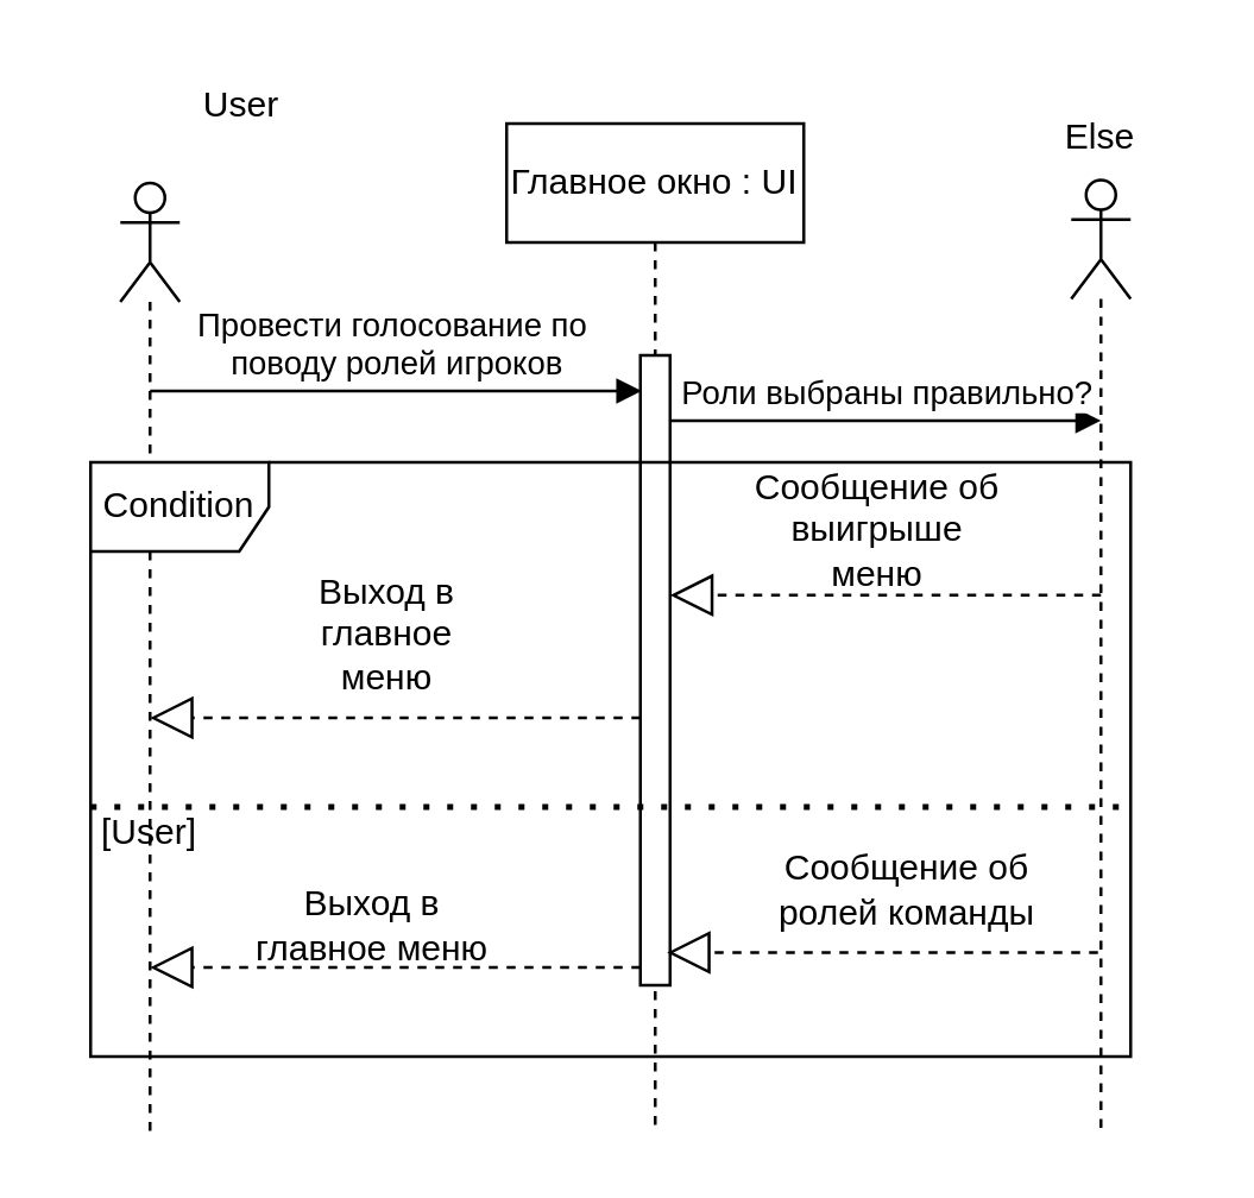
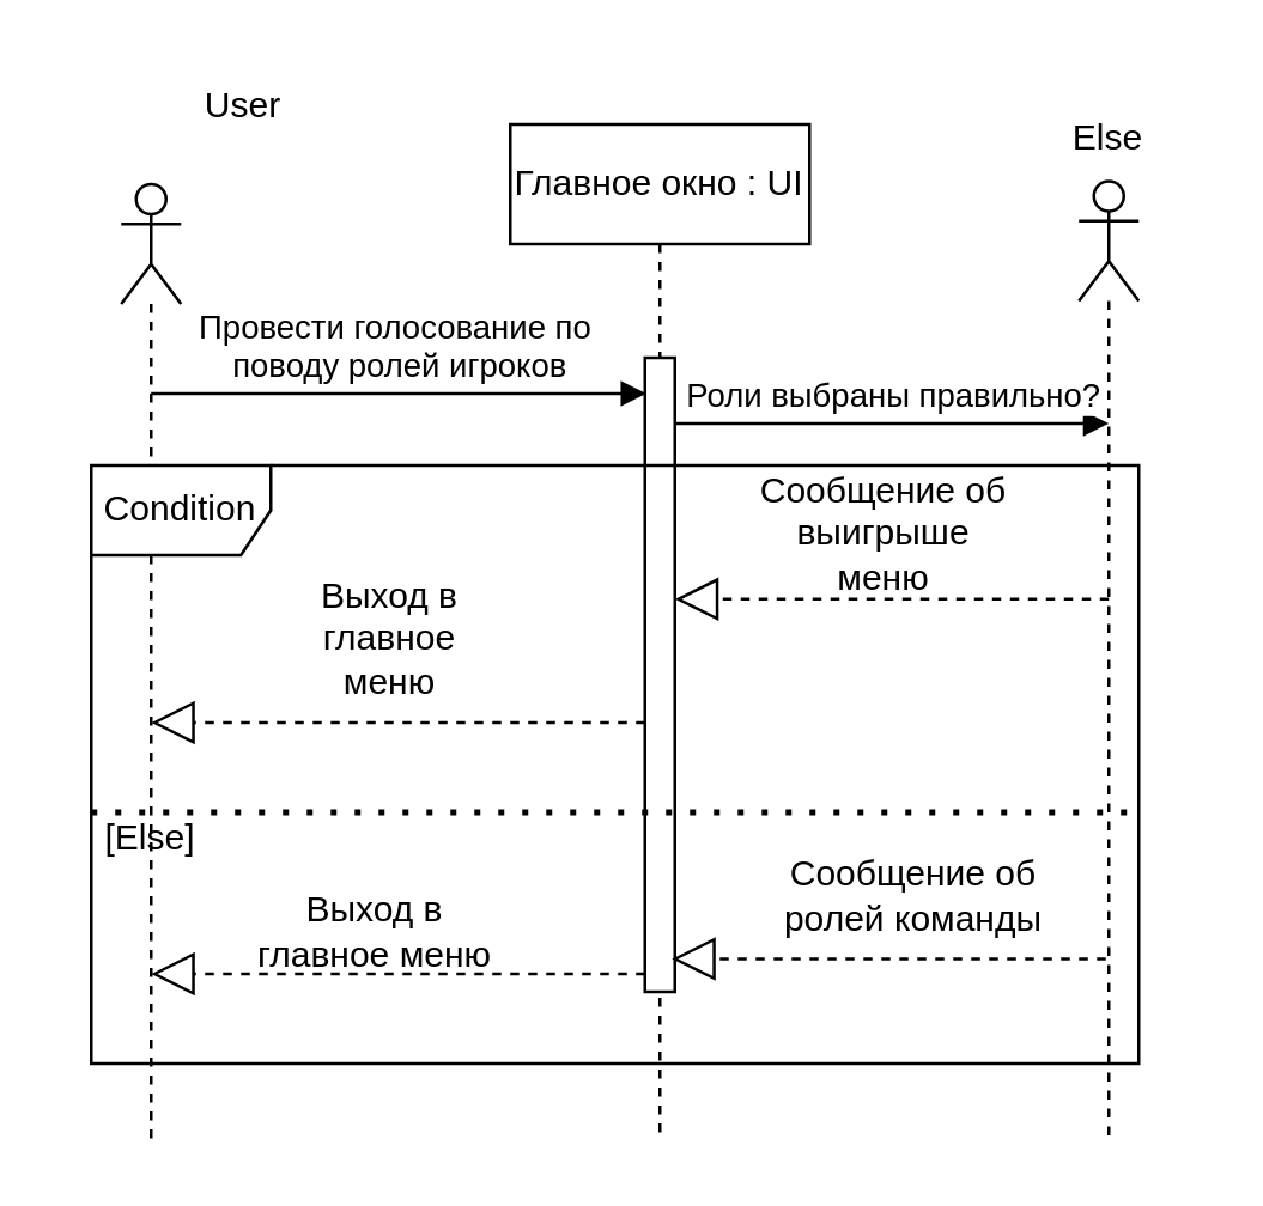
  <mxCell id="0" />
  <mxCell id="1" parent="0" />
  <mxCell id="2" value="Главное окно : UI" style="shape=umlLifeline;perimeter=lifelinePerimeter;whiteSpace=wrap;html=1;container=1;collapsible=0;recursiveResize=0;outlineConnect=0;" vertex="1" parent="1"><mxGeometry x="170" y="41" width="100" height="340" as="geometry" /></mxCell>
  <mxCell id="3" value="" style="html=1;points=[];perimeter=orthogonalPerimeter;" vertex="1" parent="2"><mxGeometry x="45" y="78" width="10" height="212" as="geometry" /></mxCell>
  <mxCell id="4" value="Провести голосование по&amp;nbsp;&lt;br&gt;поводу ролей игроков" style="html=1;verticalAlign=bottom;endArrow=block;rounded=0;strokeColor=default;" edge="1" parent="2"><mxGeometry relative="1" as="geometry"><mxPoint x="-120" y="90" as="sourcePoint" /><mxPoint x="45.5" y="90" as="targetPoint" /></mxGeometry></mxCell>
  <mxCell id="5" value="" style="shape=umlLifeline;participant=umlActor;perimeter=lifelinePerimeter;whiteSpace=wrap;html=1;container=1;collapsible=0;recursiveResize=0;verticalAlign=top;spacingTop=36;outlineConnect=0;" vertex="1" parent="1"><mxGeometry x="40" y="61" width="20" height="320" as="geometry" /></mxCell>
  <mxCell id="6" value="User" style="text;html=1;strokeColor=none;fillColor=none;align=center;verticalAlign=middle;whiteSpace=wrap;rounded=0;" vertex="1" parent="1"><mxGeometry x="51" y="20" width="60" height="30" as="geometry" /></mxCell>
  <mxCell id="7" value="" style="shape=umlLifeline;participant=umlActor;perimeter=lifelinePerimeter;whiteSpace=wrap;html=1;container=1;collapsible=0;recursiveResize=0;verticalAlign=top;spacingTop=36;outlineConnect=0;" vertex="1" parent="1"><mxGeometry x="360" y="60" width="20" height="321" as="geometry" /></mxCell>
  <mxCell id="8" value="Else" style="text;html=1;strokeColor=none;fillColor=none;align=center;verticalAlign=middle;whiteSpace=wrap;rounded=0;" vertex="1" parent="1"><mxGeometry x="340" y="31" width="60" height="30" as="geometry" /></mxCell>
  <mxCell id="9" value="Роли выбраны правильно?" style="html=1;verticalAlign=bottom;endArrow=block;rounded=0;strokeColor=default;" edge="1" parent="1"><mxGeometry relative="1" as="geometry"><mxPoint x="225" y="141" as="sourcePoint" /><mxPoint x="370" y="141" as="targetPoint" /></mxGeometry></mxCell>
  <mxCell id="10" value="Condition" style="shape=umlFrame;whiteSpace=wrap;html=1;" vertex="1" parent="1"><mxGeometry x="30" y="155" width="350" height="200" as="geometry" /></mxCell>
  <mxCell id="11" value="" style="endArrow=block;dashed=1;endFill=0;endSize=12;html=1;rounded=0;strokeColor=default;" edge="1" parent="1"><mxGeometry width="160" relative="1" as="geometry"><mxPoint x="370" y="199.73" as="sourcePoint" /><mxPoint x="225" y="199.73" as="targetPoint" /></mxGeometry></mxCell>
  <mxCell id="12" value="" style="endArrow=block;dashed=1;endFill=0;endSize=12;html=1;rounded=0;strokeColor=default;" edge="1" parent="1"><mxGeometry width="160" relative="1" as="geometry"><mxPoint x="215" y="241" as="sourcePoint" /><mxPoint x="50" y="241" as="targetPoint" /></mxGeometry></mxCell>
  <mxCell id="13" value="" style="endArrow=block;dashed=1;endFill=0;endSize=12;html=1;rounded=0;strokeColor=default;" edge="1" parent="1"><mxGeometry width="160" relative="1" as="geometry"><mxPoint x="369" y="320" as="sourcePoint" /><mxPoint x="224" y="320" as="targetPoint" /></mxGeometry></mxCell>
  <mxCell id="14" value="" style="endArrow=block;dashed=1;endFill=0;endSize=12;html=1;rounded=0;strokeColor=default;" edge="1" parent="1"><mxGeometry width="160" relative="1" as="geometry"><mxPoint x="215" y="325" as="sourcePoint" /><mxPoint x="50" y="325" as="targetPoint" /></mxGeometry></mxCell>
  <mxCell id="15" value="Сообщение об выигрыше меню" style="text;html=1;strokeColor=none;fillColor=none;align=center;verticalAlign=middle;whiteSpace=wrap;rounded=0;" vertex="1" parent="1"><mxGeometry x="250" y="163" width="90" height="30" as="geometry" /></mxCell>
  <mxCell id="16" value="Выход в главное меню" style="text;html=1;strokeColor=none;fillColor=none;align=center;verticalAlign=middle;whiteSpace=wrap;rounded=0;" vertex="1" parent="1"><mxGeometry x="90" y="193" width="80" height="40" as="geometry" /></mxCell>
  <mxCell id="17" value="Выход в главное меню" style="text;html=1;strokeColor=none;fillColor=none;align=center;verticalAlign=middle;whiteSpace=wrap;rounded=0;" vertex="1" parent="1"><mxGeometry x="80" y="291" width="90" height="40" as="geometry" /></mxCell>
  <mxCell id="18" value="Сообщение об ролей команды" style="text;html=1;strokeColor=none;fillColor=none;align=center;verticalAlign=middle;whiteSpace=wrap;rounded=0;" vertex="1" parent="1"><mxGeometry x="260" y="274" width="90" height="50" as="geometry" /></mxCell>
  <mxCell id="19" value="" style="endArrow=none;dashed=1;html=1;dashPattern=1 3;strokeWidth=2;rounded=0;strokeColor=default;" edge="1" parent="1"><mxGeometry width="50" height="50" relative="1" as="geometry"><mxPoint x="30" y="271" as="sourcePoint" /><mxPoint x="380" y="271" as="targetPoint" /></mxGeometry></mxCell>
- <mxCell id="20" value="[User]" style="text;html=1;strokeColor=none;fillColor=none;align=center;verticalAlign=middle;whiteSpace=wrap;rounded=0;" vertex="1" parent="1"><mxGeometry x="20" y="265" width="60" height="30" as="geometry" /></mxCell>
+ <mxCell id="20" value="[Else]" style="text;html=1;strokeColor=none;fillColor=none;align=center;verticalAlign=middle;whiteSpace=wrap;rounded=0;" vertex="1" parent="1"><mxGeometry x="20" y="265" width="60" height="30" as="geometry" /></mxCell>
